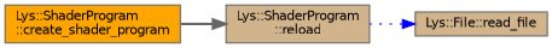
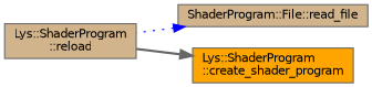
  digraph {
    rankdir=RL
    node [color=grey40 fillcolor=tan fontname=Helvetica fontsize=10 shape=box style=filled]
    edge [dir=back fontname=Helvetica fontsize=10 labelfontname=Helvetica labelfontsize=10]
-   n1 [color=gray40 fontcolor=black height=0.2 label="Lys::File::read_file" width=0.4]
+   n1 [color=gray40 fontcolor=black height=0.2 label="ShaderProgram::File::read_file" width=0.4]
    n2 [height=0.2 label="Lys::ShaderProgram\l::reload" width=0.4]
    n3 [fillcolor=orange height=0.2 label="Lys::ShaderProgram\l::create_shader_program" width=0.4]
    n1 -> n2 [color=blue style=dotted]
-   n2 -> n3 [color=gray40 style=bold]
+   n3 -> n2 [color=gray40 style=bold]
  }
